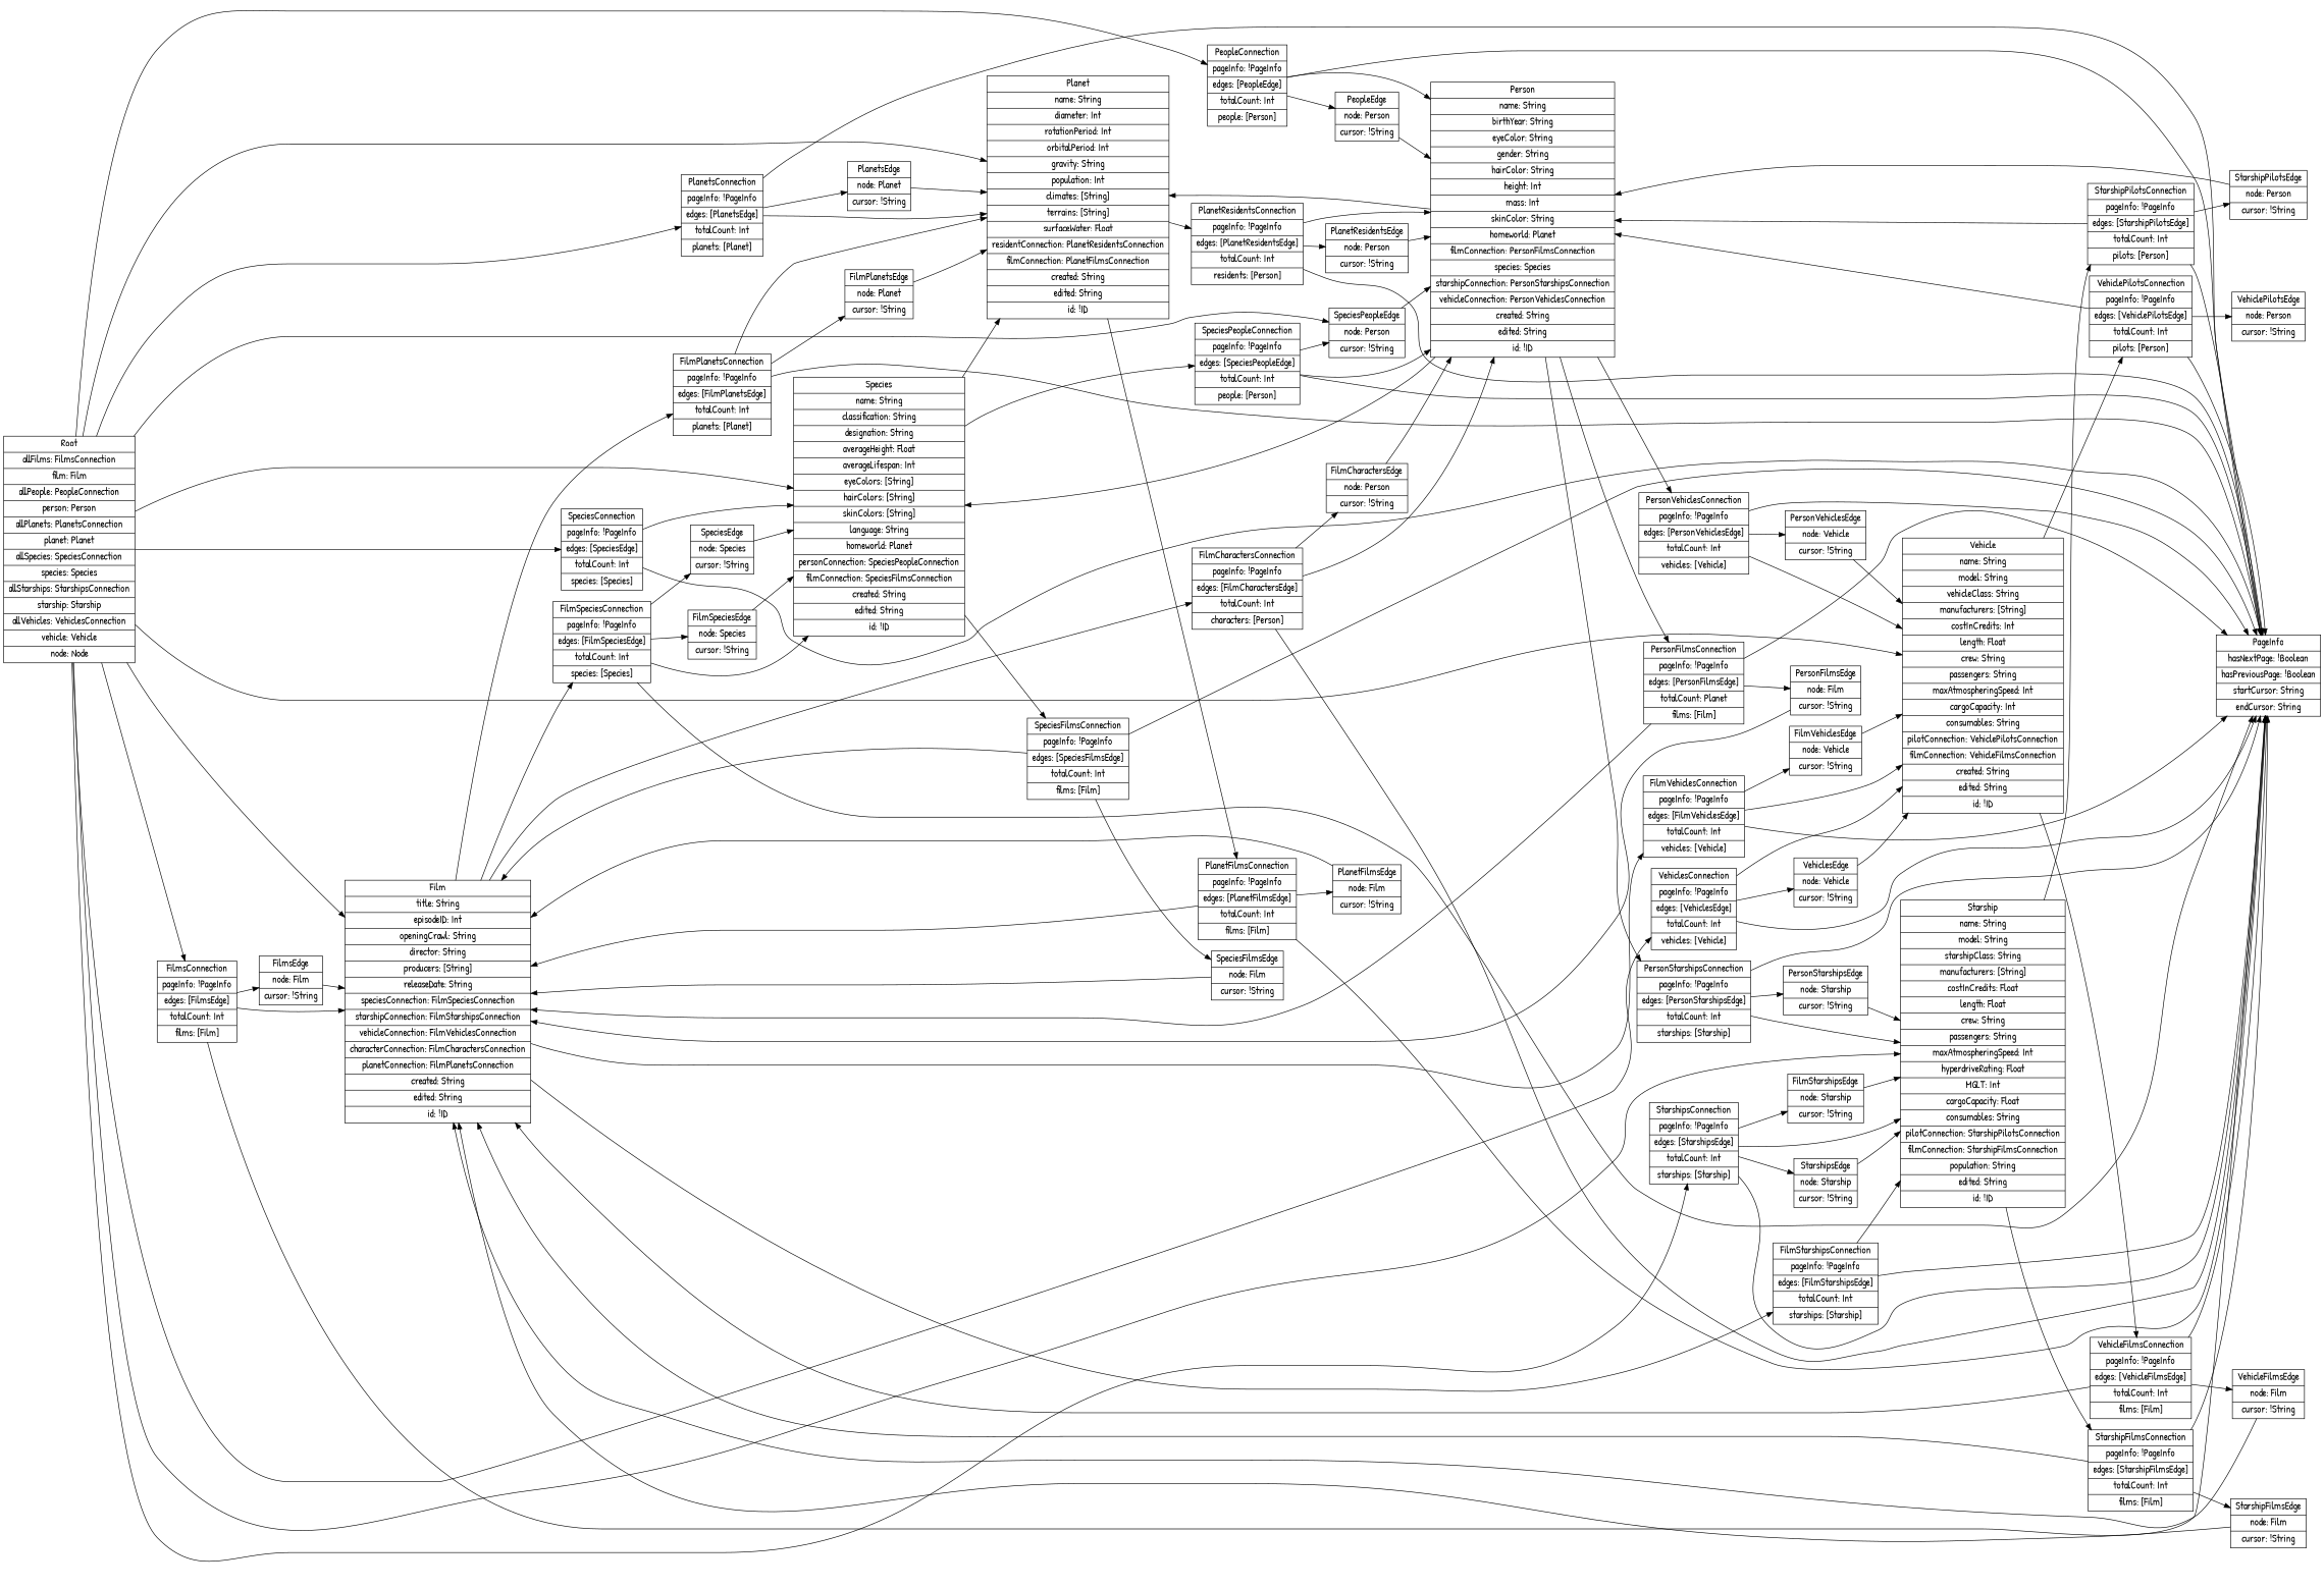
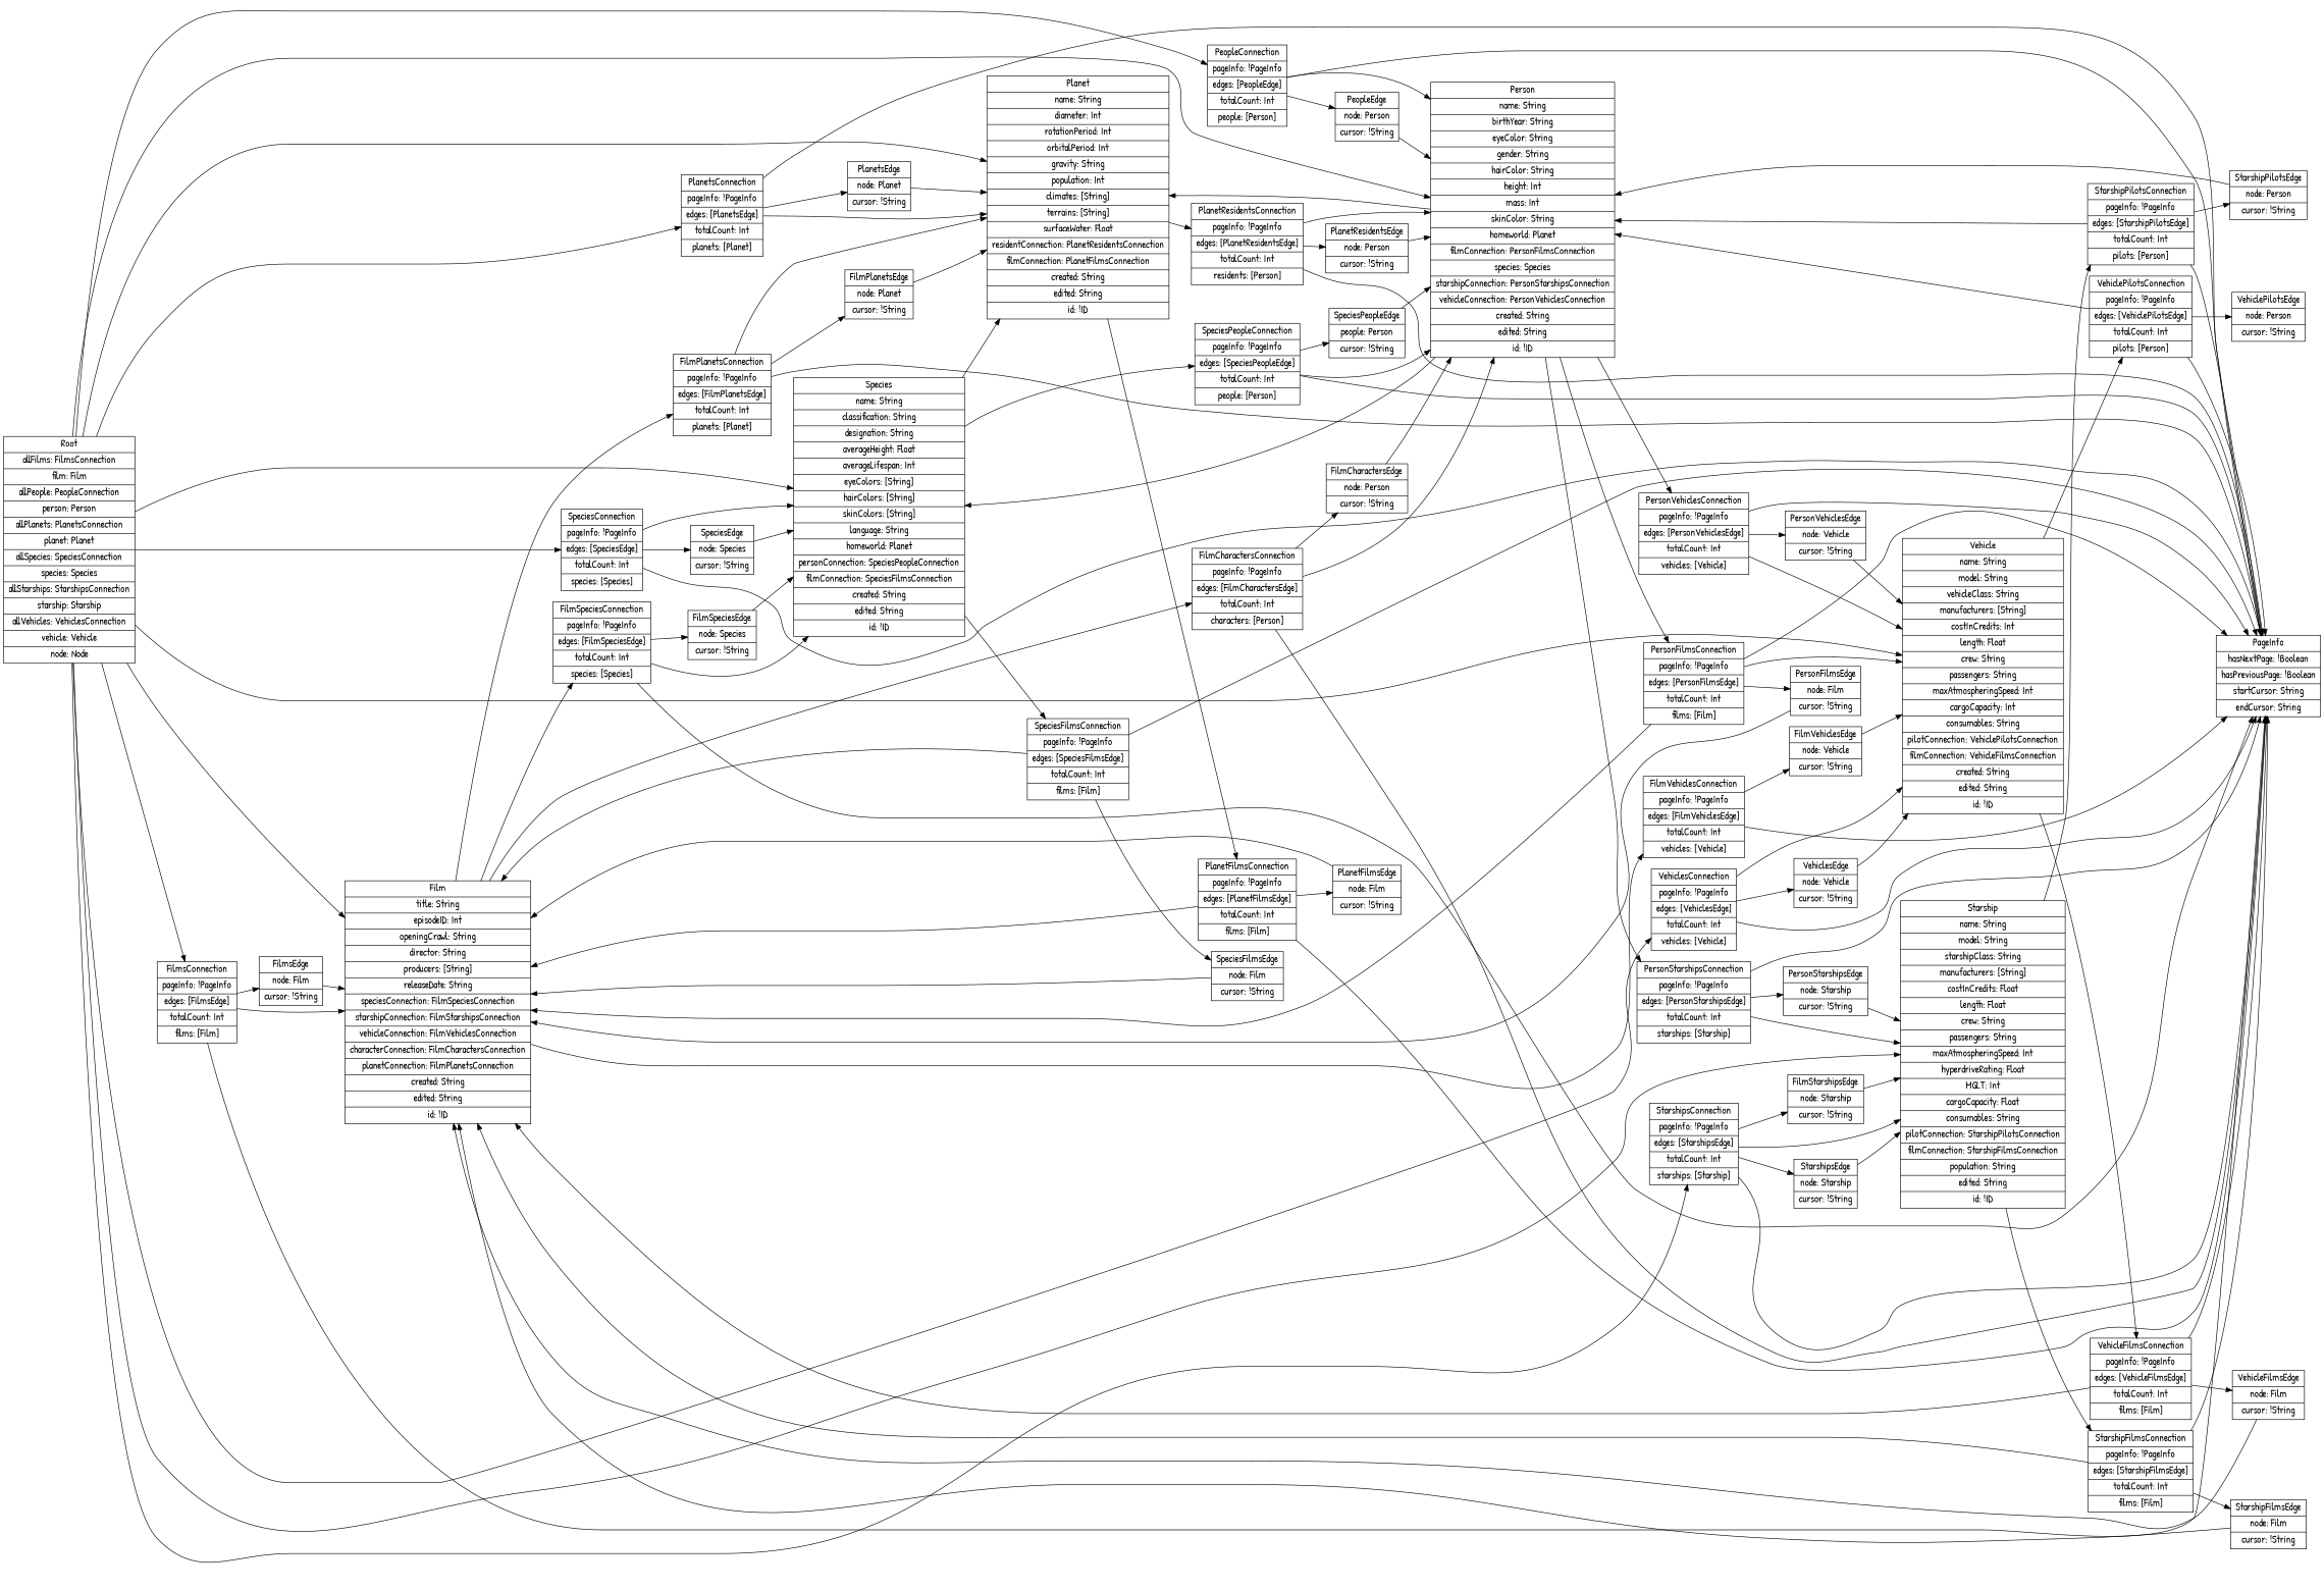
  digraph {
    fontname="Patrick Hand"
    rankdir=LR
    node [fontname="Patrick Hand" fontsize=16 shape=record]
    edge [fontname="Patrick Hand"]
    n1 [label="Root | allFilms: FilmsConnection | film: Film | allPeople: PeopleConnection | person: Person | allPlanets: PlanetsConnection | planet: Planet | allSpecies: SpeciesConnection | species: Species | allStarships: StarshipsConnection | starship: Starship | allVehicles: VehiclesConnection | vehicle: Vehicle | node: Node"]
    n2 [label="FilmsConnection | pageInfo: !PageInfo | edges: [FilmsEdge] | totalCount: Int | films: [Film]"]
    n3 [label="Film | title: String | episodeID: Int | openingCrawl: String | director: String | producers: [String] | releaseDate: String | speciesConnection: FilmSpeciesConnection | starshipConnection: FilmStarshipsConnection | vehicleConnection: FilmVehiclesConnection | characterConnection: FilmCharactersConnection | planetConnection: FilmPlanetsConnection | created: String | edited: String | id: !ID"]
    n4 [label="PeopleConnection | pageInfo: !PageInfo | edges: [PeopleEdge] | totalCount: Int | people: [Person]"]
    n5 [label="Person | name: String | birthYear: String | eyeColor: String | gender: String | hairColor: String | height: Int | mass: Int | skinColor: String | homeworld: Planet | filmConnection: PersonFilmsConnection | species: Species | starshipConnection: PersonStarshipsConnection | vehicleConnection: PersonVehiclesConnection | created: String | edited: String | id: !ID"]
    n6 [label="PlanetsConnection | pageInfo: !PageInfo | edges: [PlanetsEdge] | totalCount: Int | planets: [Planet]"]
    n7 [label="Planet | name: String | diameter: Int | rotationPeriod: Int | orbitalPeriod: Int | gravity: String | population: Int | climates: [String] | terrains: [String] | surfaceWater: Float | residentConnection: PlanetResidentsConnection | filmConnection: PlanetFilmsConnection | created: String | edited: String | id: !ID"]
    n8 [label="SpeciesConnection | pageInfo: !PageInfo | edges: [SpeciesEdge] | totalCount: Int | species: [Species]"]
    n9 [label="Species | name: String | classification: String | designation: String | averageHeight: Float | averageLifespan: Int | eyeColors: [String] | hairColors: [String] | skinColors: [String] | language: String | homeworld: Planet | personConnection: SpeciesPeopleConnection | filmConnection: SpeciesFilmsConnection | created: String | edited: String | id: !ID"]
    n10 [label="StarshipsConnection | pageInfo: !PageInfo | edges: [StarshipsEdge] | totalCount: Int | starships: [Starship]"]
    n11 [label="Starship | name: String | model: String | starshipClass: String | manufacturers: [String] | costInCredits: Float | length: Float | crew: String | passengers: String | maxAtmospheringSpeed: Int | hyperdriveRating: Float | MGLT: Int | cargoCapacity: Float | consumables: String | pilotConnection: StarshipPilotsConnection | filmConnection: StarshipFilmsConnection | population: String | edited: String | id: !ID"]
    n12 [label="VehiclesConnection | pageInfo: !PageInfo | edges: [VehiclesEdge] | totalCount: Int | vehicles: [Vehicle]"]
    n13 [label="Vehicle | name: String | model: String | vehicleClass: String | manufacturers: [String] | costInCredits: Int | length: Float | crew: String | passengers: String | maxAtmospheringSpeed: Int | cargoCapacity: Int | consumables: String | pilotConnection: VehiclePilotsConnection | filmConnection: VehicleFilmsConnection | created: String | edited: String | id: !ID"]
    n14 [label="PageInfo | hasNextPage: !Boolean | hasPreviousPage: !Boolean | startCursor: String | endCursor: String"]
    n15 [label="FilmsEdge | node: Film | cursor: !String"]
    n16 [label="FilmSpeciesConnection | pageInfo: !PageInfo | edges: [FilmSpeciesEdge] | totalCount: Int | species: [Species]"]
-   n17 [label="FilmStarshipsConnection | pageInfo: !PageInfo | edges: [FilmStarshipsEdge] | totalCount: Int | starships: [Starship]"]
    n18 [label="FilmVehiclesConnection | pageInfo: !PageInfo | edges: [FilmVehiclesEdge] | totalCount: Int | vehicles: [Vehicle]"]
    n19 [label="FilmCharactersConnection | pageInfo: !PageInfo | edges: [FilmCharactersEdge] | totalCount: Int | characters: [Person]"]
    n20 [label="FilmPlanetsConnection | pageInfo: !PageInfo | edges: [FilmPlanetsEdge] | totalCount: Int | planets: [Planet]"]
    n21 [label="PeopleEdge | node: Person | cursor: !String"]
-   n22 [label="PersonFilmsConnection | pageInfo: !PageInfo | edges: [PersonFilmsEdge] | totalCount: Planet | films: [Film]"]
+   n22 [label="PersonFilmsConnection | pageInfo: !PageInfo | edges: [PersonFilmsEdge] | totalCount: Int | films: [Film]"]
    n23 [label="PersonStarshipsConnection | pageInfo: !PageInfo | edges: [PersonStarshipsEdge] | totalCount: Int | starships: [Starship]"]
    n24 [label="PersonVehiclesConnection | pageInfo: !PageInfo | edges: [PersonVehiclesEdge] | totalCount: Int | vehicles: [Vehicle]"]
    n25 [label="PlanetsEdge | node: Planet | cursor: !String"]
    n26 [label="PlanetResidentsConnection | pageInfo: !PageInfo | edges: [PlanetResidentsEdge] | totalCount: Int | residents: [Person]"]
    n27 [label="PlanetFilmsConnection | pageInfo: !PageInfo | edges: [PlanetFilmsEdge] | totalCount: Int | films: [Film]"]
    n28 [label="SpeciesEdge | node: Species | cursor: !String"]
    n29 [label="SpeciesPeopleConnection | pageInfo: !PageInfo | edges: [SpeciesPeopleEdge] | totalCount: Int | people: [Person]"]
    n30 [label="SpeciesFilmsConnection | pageInfo: !PageInfo | edges: [SpeciesFilmsEdge] | totalCount: Int | films: [Film]"]
    n31 [label="StarshipsEdge | node: Starship | cursor: !String"]
    n32 [label="FilmStarshipsEdge | node: Starship | cursor: !String"]
    n33 [label="StarshipPilotsConnection | pageInfo: !PageInfo | edges: [StarshipPilotsEdge] | totalCount: Int | pilots: [Person]"]
    n34 [label="StarshipFilmsConnection | pageInfo: !PageInfo | edges: [StarshipFilmsEdge] | totalCount: Int | films: [Film]"]
    n35 [label="VehiclesEdge | node: Vehicle | cursor: !String"]
    n36 [label="VehiclePilotsConnection | pageInfo: !PageInfo | edges: [VehiclePilotsEdge] | totalCount: Int | pilots: [Person]"]
    n37 [label="VehicleFilmsConnection | pageInfo: !PageInfo | edges: [VehicleFilmsEdge] | totalCount: Int | films: [Film]"]
    n38 [label="FilmSpeciesEdge | node: Species | cursor: !String"]
    n39 [label="FilmVehiclesEdge | node: Vehicle | cursor: !String"]
    n40 [label="FilmCharactersEdge | node: Person | cursor: !String"]
    n41 [label="FilmPlanetsEdge | node: Planet | cursor: !String"]
    n42 [label="PersonFilmsEdge | node: Film | cursor: !String"]
    n43 [label="PersonStarshipsEdge | node: Starship | cursor: !String"]
    n44 [label="PersonVehiclesEdge | node: Vehicle | cursor: !String"]
    n45 [label="PlanetResidentsEdge | node: Person | cursor: !String"]
    n46 [label="PlanetFilmsEdge | node: Film | cursor: !String"]
-   n47 [label="SpeciesPeopleEdge | node: Person | cursor: !String"]
+   n47 [label="SpeciesPeopleEdge | people: Person | cursor: !String"]
    n48 [label="SpeciesFilmsEdge | node: Film | cursor: !String"]
    n49 [label="StarshipPilotsEdge | node: Person | cursor: !String"]
    n50 [label="StarshipFilmsEdge | node: Film | cursor: !String"]
    n51 [label="VehiclePilotsEdge | node: Person | cursor: !String"]
    n52 [label="VehicleFilmsEdge | node: Film | cursor: !String"]
    n1 -> n2
    n1 -> n3
    n1 -> n4
-   n1 -> n47
+   n1 -> n5
    n1 -> n6
    n1 -> n7
    n1 -> n8
    n1 -> n9
    n1 -> n10
    n1 -> n11
    n1 -> n12
    n1 -> n13
    n2 -> n3
    n2 -> n14
    n2 -> n15
    n3 -> n16
-   n3 -> n17
    n3 -> n18
    n3 -> n19
    n3 -> n20
    n4 -> n5
    n4 -> n14
    n4 -> n21
    n5 -> n7
    n5 -> n9
    n5 -> n22
    n5 -> n23
    n5 -> n24
    n6 -> n7
    n6 -> n14
    n6 -> n25
    n7 -> n26
    n7 -> n27
    n8 -> n9
    n8 -> n14
-   n16 -> n28
+   n8 -> n28
    n9 -> n7
    n9 -> n29
    n9 -> n30
    n10 -> n11
    n10 -> n14
    n10 -> n31
    n10 -> n32
    n11 -> n33
    n11 -> n34
    n12 -> n13
    n12 -> n14
    n12 -> n35
    n13 -> n36
    n13 -> n37
    n15 -> n3
    n16 -> n9
    n16 -> n14
    n16 -> n38
-   n17 -> n11
-   n17 -> n14
-   n18 -> n13
+   n22 -> n13
    n18 -> n14
    n18 -> n39
    n19 -> n5
    n19 -> n14
    n19 -> n40
    n20 -> n7
    n20 -> n14
    n20 -> n41
    n21 -> n5
    n22 -> n3
    n22 -> n14
    n22 -> n42
    n23 -> n11
    n23 -> n14
    n23 -> n43
    n24 -> n13
    n24 -> n14
    n24 -> n44
    n25 -> n7
    n26 -> n5
    n26 -> n14
    n26 -> n45
    n27 -> n3
    n27 -> n14
    n27 -> n46
    n28 -> n9
    n29 -> n5
    n29 -> n14
    n29 -> n47
    n30 -> n3
    n30 -> n14
    n30 -> n48
    n31 -> n11
    n32 -> n11
    n33 -> n5
    n33 -> n14
    n33 -> n49
    n34 -> n3
    n34 -> n14
    n34 -> n50
    n35 -> n13
    n36 -> n5
    n36 -> n14
    n36 -> n51
    n37 -> n3
    n37 -> n14
    n37 -> n52
    n38 -> n9
    n39 -> n13
    n40 -> n5
    n41 -> n7
    n42 -> n3
    n43 -> n11
    n44 -> n13
    n45 -> n5
    n46 -> n3
    n47 -> n5
    n48 -> n3
    n49 -> n5
    n50 -> n3
    n52 -> n3
  }
